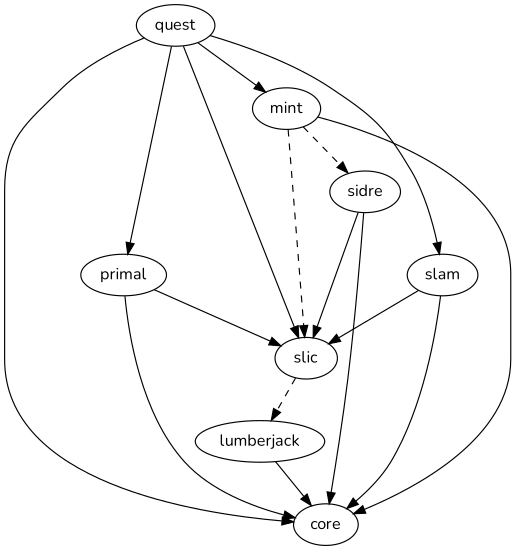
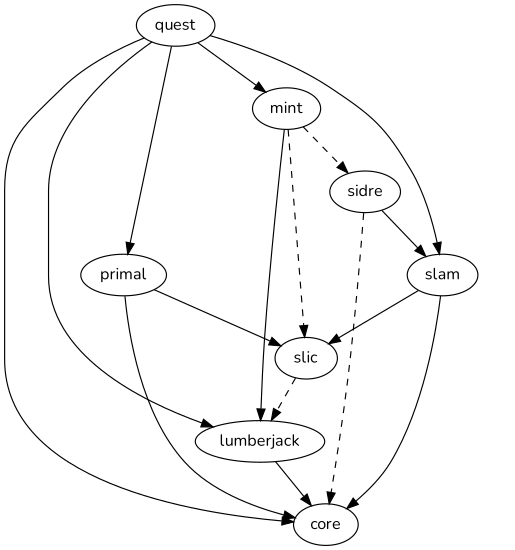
  digraph {
    fontname=Nunito
    node [fontname=Nunito]
    edge [fontname=Nunito]
    quest
    slam
    primal
    mint
    slic
    core
    sidre
    lumberjack
    quest -> slam
    quest -> primal
    quest -> mint
-   quest -> slic
+   quest -> lumberjack
    quest -> core
    slam -> slic
    slam -> core
    primal -> slic
    primal -> core
    mint -> slic [style=dashed]
-   mint -> core
+   mint -> lumberjack
    mint -> sidre [style=dashed]
    slic -> lumberjack [style=dashed]
-   sidre -> slic
-   sidre -> core
+   sidre -> slam
+   sidre -> core [style=dashed]
    lumberjack -> core
  }
